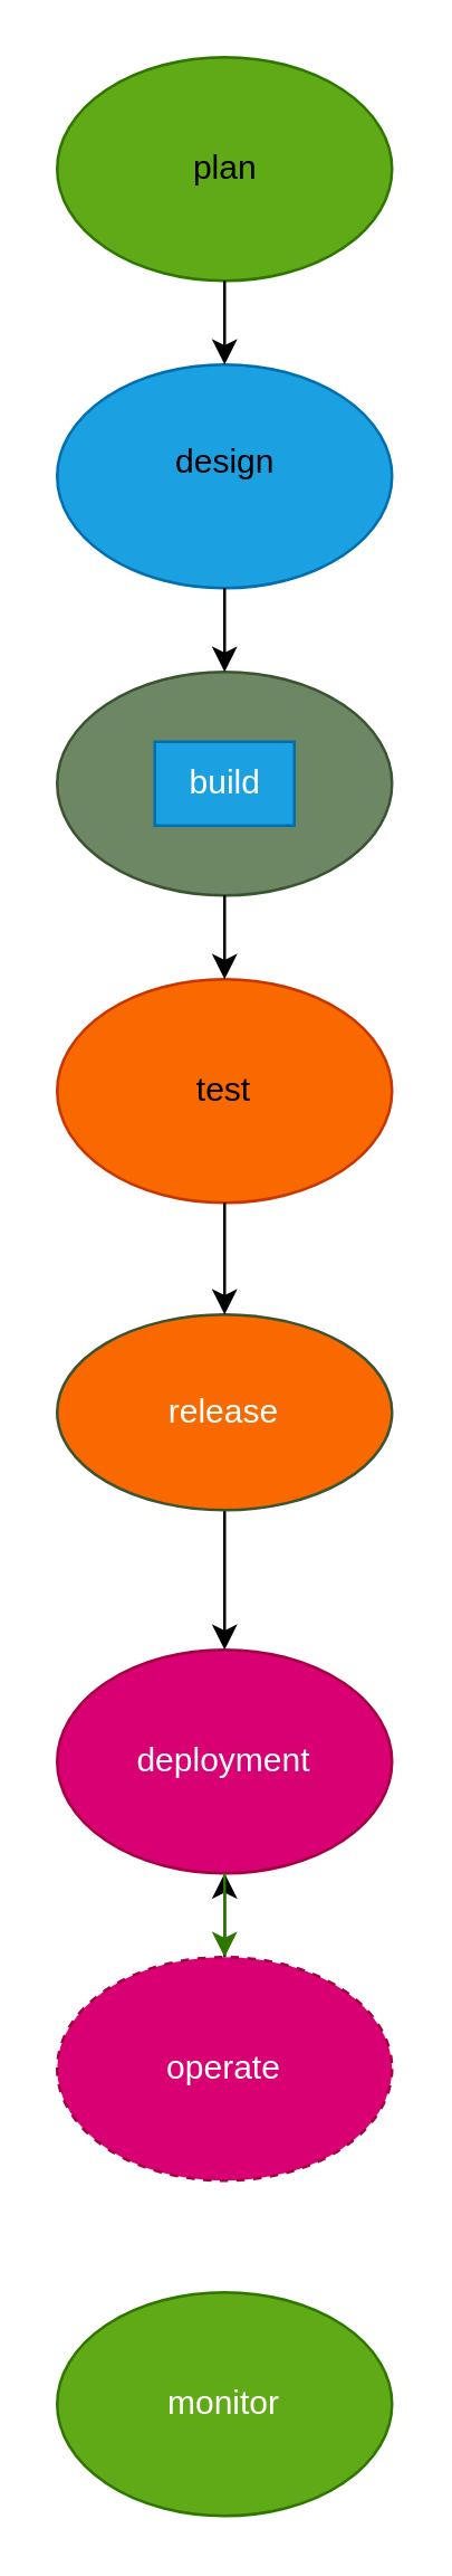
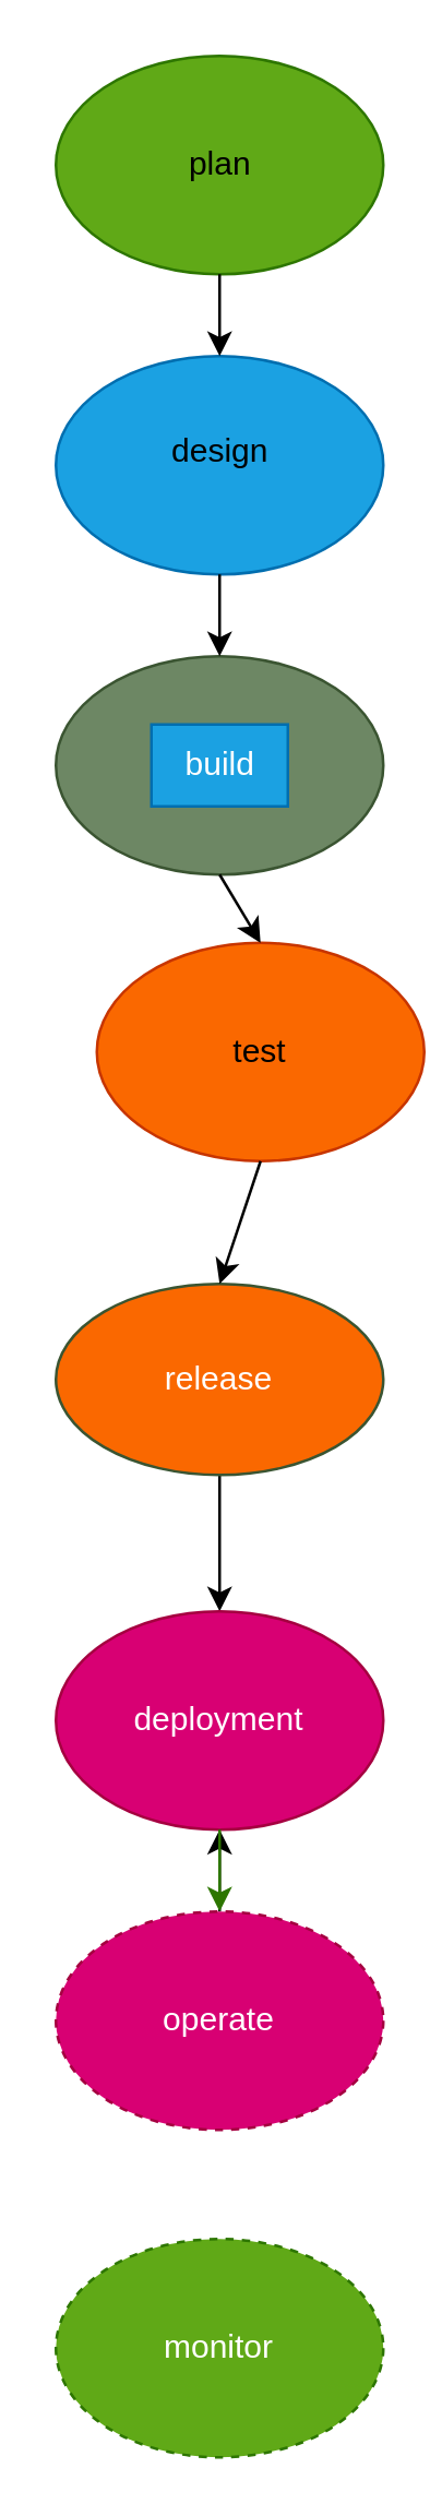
  <mxCell id="0" />
  <mxCell id="1" parent="0" />
  <mxCell id="2" value="" style="ellipse;whiteSpace=wrap;html=1;fillColor=#60a917;fontColor=#ffffff;strokeColor=#2D7600;" vertex="1" parent="1"><mxGeometry x="20" y="20" width="120" height="80" as="geometry" /></mxCell>
  <mxCell id="3" value="" style="ellipse;whiteSpace=wrap;html=1;fillColor=#1ba1e2;fontColor=#ffffff;strokeColor=#006EAF;" vertex="1" parent="1"><mxGeometry x="20" y="130" width="120" height="80" as="geometry" /></mxCell>
  <mxCell id="4" value="" style="ellipse;whiteSpace=wrap;html=1;fillColor=#6d8764;fontColor=#ffffff;strokeColor=#3A5431;" vertex="1" parent="1"><mxGeometry x="20" y="240" width="120" height="80" as="geometry" /></mxCell>
  <mxCell id="5" style="edgeStyle=orthogonalEdgeStyle;rounded=0;orthogonalLoop=1;jettySize=auto;html=1;entryX=0.5;entryY=0;entryDx=0;entryDy=0;exitX=0.5;exitY=1;exitDx=0;exitDy=0;" edge="1" parent="1" source="7" target="8"><mxGeometry relative="1" as="geometry" /></mxCell>
- <mxCell id="6" value="test" style="ellipse;whiteSpace=wrap;html=1;fillColor=#fa6800;fontColor=#000000;strokeColor=#C73500;" vertex="1" parent="1"><mxGeometry x="20" y="350" width="120" height="80" as="geometry" /></mxCell>
+ <mxCell id="6" value="test" style="ellipse;whiteSpace=wrap;html=1;fillColor=#fa6800;fontColor=#000000;strokeColor=#C73500;" vertex="1" parent="1"><mxGeometry x="35" y="345" width="120" height="80" as="geometry" /></mxCell>
  <mxCell id="7" value="release" style="ellipse;whiteSpace=wrap;html=1;fillColor=#fa6800;fontColor=#ffffff;strokeColor=#3A5431;" vertex="1" parent="1"><mxGeometry x="20" y="470" width="120" height="70" as="geometry" /></mxCell>
  <mxCell id="8" value="deployment" style="ellipse;whiteSpace=wrap;html=1;fillColor=#d80073;fontColor=#ffffff;strokeColor=#A50040;" vertex="1" parent="1"><mxGeometry x="20" y="590" width="120" height="80" as="geometry" /></mxCell>
  <mxCell id="9" value="" style="edgeStyle=orthogonalEdgeStyle;rounded=0;orthogonalLoop=1;jettySize=auto;html=1;" edge="1" parent="1" source="10" target="8"><mxGeometry relative="1" as="geometry" /></mxCell>
  <mxCell id="10" value="operate" style="ellipse;whiteSpace=wrap;html=1;fillColor=#d80073;fontColor=#ffffff;strokeColor=#A50040;dashed=1;" vertex="1" parent="1"><mxGeometry x="20" y="700" width="120" height="80" as="geometry" /></mxCell>
- <mxCell id="11" value="monitor" style="ellipse;whiteSpace=wrap;html=1;fillColor=#60a917;fontColor=#ffffff;strokeColor=#2D7600;" vertex="1" parent="1"><mxGeometry x="20" y="820" width="120" height="80" as="geometry" /></mxCell>
+ <mxCell id="11" value="monitor" style="ellipse;whiteSpace=wrap;html=1;fillColor=#60a917;fontColor=#ffffff;strokeColor=#2D7600;dashed=1;" vertex="1" parent="1"><mxGeometry x="20" y="820" width="120" height="80" as="geometry" /></mxCell>
  <mxCell id="12" value="plan" style="text;html=1;align=center;verticalAlign=middle;resizable=0;points=[];autosize=1;strokeColor=none;fillColor=none;" vertex="1" parent="1"><mxGeometry x="55" y="45" width="50" height="30" as="geometry" /></mxCell>
  <mxCell id="13" value="design" style="text;html=1;align=center;verticalAlign=middle;resizable=0;points=[];autosize=1;strokeColor=none;fillColor=none;" vertex="1" parent="1"><mxGeometry x="50" y="150" width="60" height="30" as="geometry" /></mxCell>
  <mxCell id="14" value="build" style="text;html=1;align=center;verticalAlign=middle;resizable=0;points=[];autosize=1;strokeColor=#006EAF;fillColor=light-dark(#1BA1E2,#712BC4);fontColor=#ffffff;" vertex="1" parent="1"><mxGeometry x="55" y="265" width="50" height="30" as="geometry" /></mxCell>
  <mxCell id="15" value="" style="endArrow=classic;html=1;rounded=0;exitX=0.5;exitY=1;exitDx=0;exitDy=0;" edge="1" parent="1" source="2"><mxGeometry width="50" height="50" relative="1" as="geometry"><mxPoint x="40" y="460" as="sourcePoint" /><mxPoint x="80" y="130" as="targetPoint" /></mxGeometry></mxCell>
  <mxCell id="16" value="" style="endArrow=classic;html=1;rounded=0;exitX=0.5;exitY=1;exitDx=0;exitDy=0;entryX=0.5;entryY=0;entryDx=0;entryDy=0;" edge="1" parent="1" source="3" target="4"><mxGeometry width="50" height="50" relative="1" as="geometry"><mxPoint x="40" y="390" as="sourcePoint" /><mxPoint x="90" y="340" as="targetPoint" /></mxGeometry></mxCell>
  <mxCell id="17" value="" style="endArrow=classic;html=1;rounded=0;exitX=0.5;exitY=1;exitDx=0;exitDy=0;entryX=0.5;entryY=0;entryDx=0;entryDy=0;" edge="1" parent="1" source="4" target="6"><mxGeometry width="50" height="50" relative="1" as="geometry"><mxPoint x="40" y="390" as="sourcePoint" /><mxPoint x="90" y="340" as="targetPoint" /></mxGeometry></mxCell>
  <mxCell id="18" value="" style="endArrow=classic;html=1;rounded=0;exitX=0.5;exitY=1;exitDx=0;exitDy=0;entryX=0.5;entryY=0;entryDx=0;entryDy=0;" edge="1" parent="1" source="6" target="7"><mxGeometry width="50" height="50" relative="1" as="geometry"><mxPoint x="40" y="390" as="sourcePoint" /><mxPoint x="90" y="340" as="targetPoint" /></mxGeometry></mxCell>
  <mxCell id="19" value="" style="endArrow=classic;html=1;rounded=0;exitX=0.5;exitY=1;exitDx=0;exitDy=0;entryX=0.5;entryY=0;entryDx=0;entryDy=0;fillColor=#60a917;strokeColor=#2D7600;" edge="1" parent="1" source="8" target="10"><mxGeometry width="50" height="50" relative="1" as="geometry"><mxPoint x="40" y="610" as="sourcePoint" /><mxPoint x="80" y="690" as="targetPoint" /></mxGeometry></mxCell>
